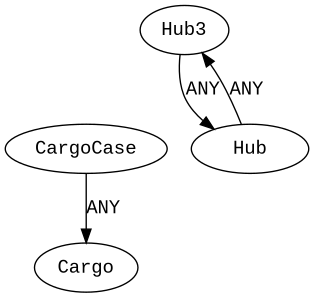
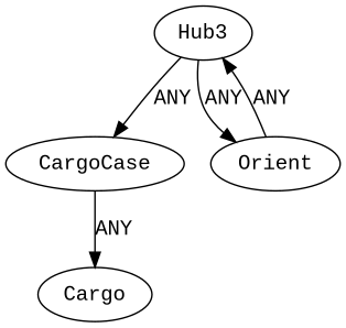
  digraph {
    fontname="Liberation Mono"
    node [fontname="Liberation Mono"]
    edge [fontname="Liberation Mono"]
    n1 [instance=CargoCase_instance_1 label=CargoCase]
    n2 [instance=Cargo_instance_1 label=Cargo]
    n3 [instance=Hub3_instance_4 label=Hub3]
-   n4 [instance=Orient label=Hub]
+   n4 [instance=Orient label=Orient]
    n1 -> n2 [label=ANY]
+   n3 -> n1 [label=ANY]
    n3 -> n4 [label=ANY]
    n4 -> n3 [label=ANY]
  }
